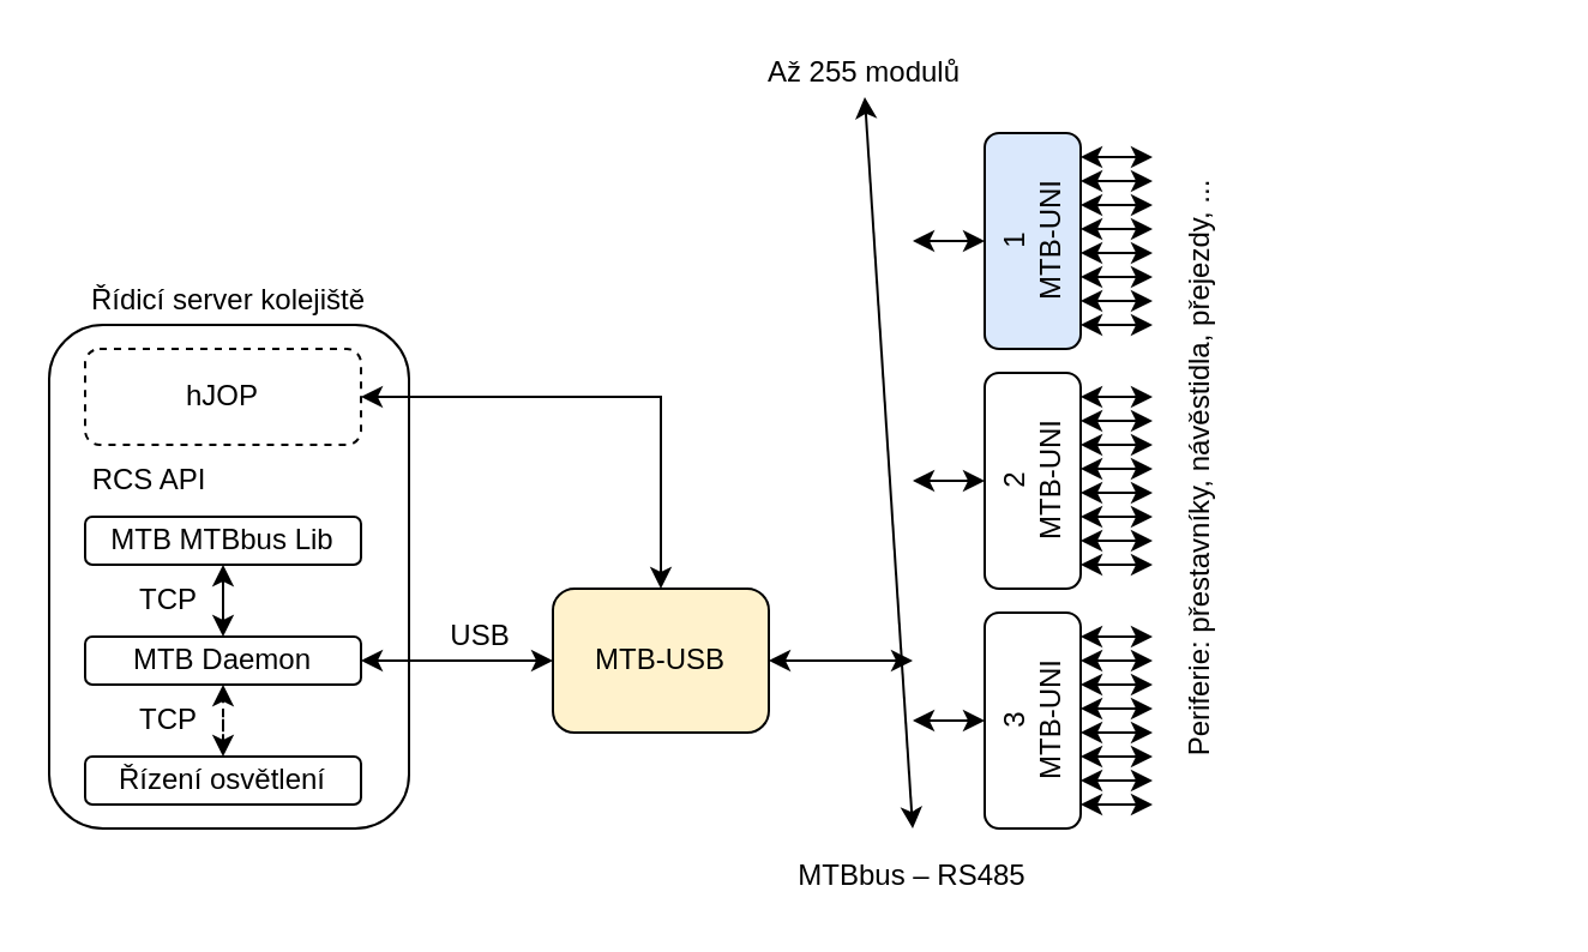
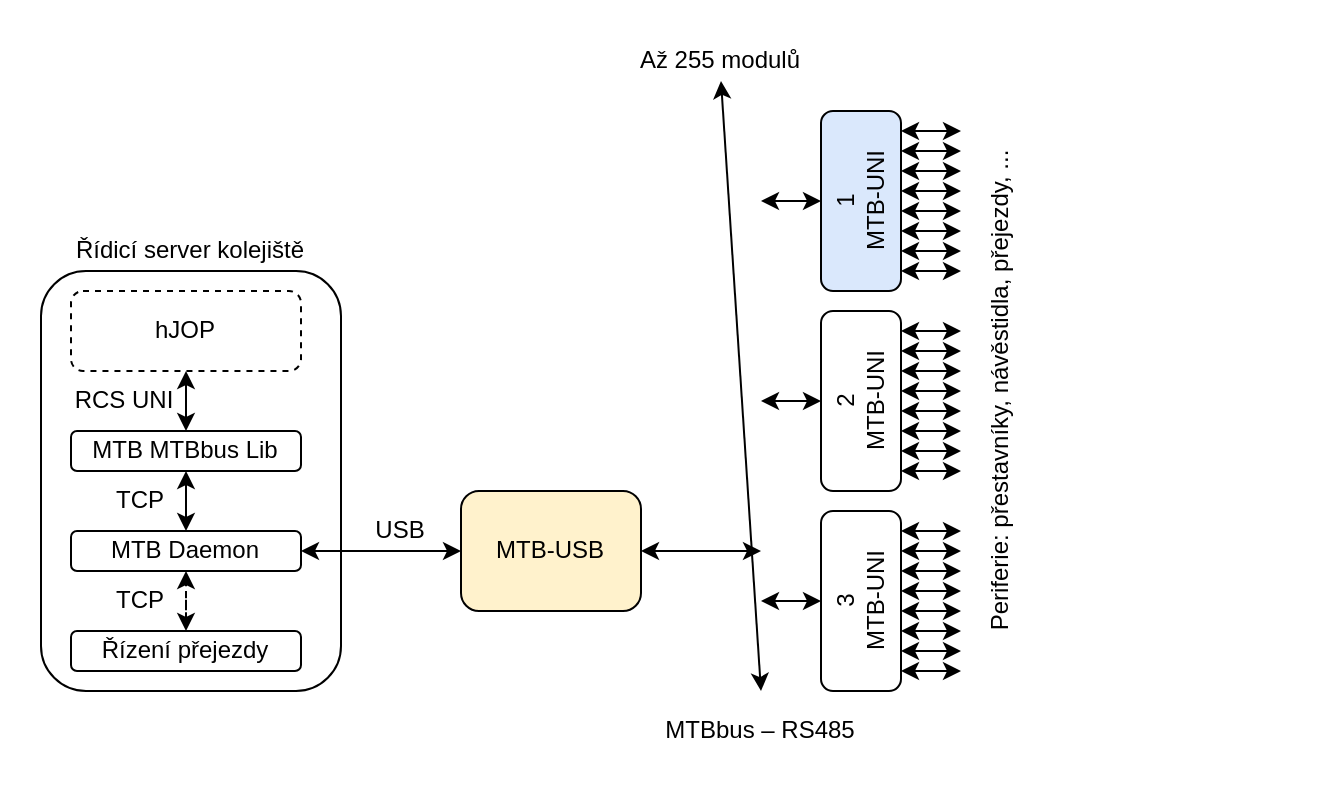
  <mxCell id="0" />
  <mxCell id="1" parent="0" />
  <mxCell id="2" value="" style="rounded=1;whiteSpace=wrap;html=1;" parent="1" vertex="1"><mxGeometry x="20" y="135" width="150" height="210" as="geometry" /></mxCell>
  <mxCell id="3" style="edgeStyle=orthogonalEdgeStyle;rounded=0;orthogonalLoop=1;jettySize=auto;html=1;startArrow=classic;startFill=1;" parent="1" source="4" edge="1"><mxGeometry relative="1" as="geometry"><mxPoint x="380" y="275" as="targetPoint" /></mxGeometry></mxCell>
  <mxCell id="4" value="MTB-USB" style="rounded=1;whiteSpace=wrap;html=1;fillColor=#fff2cc;" parent="1" vertex="1"><mxGeometry x="230" y="245" width="90" height="60" as="geometry" /></mxCell>
  <mxCell id="5" value="" style="endArrow=classic;startArrow=classic;html=1;entryX=0.5;entryY=1;entryDx=0;entryDy=0;" parent="1" target="8" edge="1"><mxGeometry width="50" height="50" relative="1" as="geometry"><mxPoint x="380" y="345" as="sourcePoint" /><mxPoint x="375" y="75" as="targetPoint" /></mxGeometry></mxCell>
  <mxCell id="6" value="MTBbus – RS485" style="text;html=1;align=center;verticalAlign=middle;whiteSpace=wrap;rounded=0;" parent="1" vertex="1"><mxGeometry x="320" y="355" width="120" height="20" as="geometry" /></mxCell>
  <mxCell id="7" value="&lt;div align=&quot;center&quot;&gt;Periferie: přestavníky, návěstidla, přejezdy, ...&lt;/div&gt;" style="text;html=1;align=center;verticalAlign=middle;whiteSpace=wrap;rounded=0;rotation=-90;" parent="1" vertex="1"><mxGeometry x="360" y="185" width="280" height="20" as="geometry" /></mxCell>
  <mxCell id="8" value="Až 255 modulů" style="text;html=1;align=center;verticalAlign=middle;whiteSpace=wrap;rounded=0;" parent="1" vertex="1"><mxGeometry x="300" y="20" width="120" height="20" as="geometry" /></mxCell>
  <mxCell id="9" value="USB" style="text;html=1;align=center;verticalAlign=middle;whiteSpace=wrap;rounded=0;" parent="1" vertex="1"><mxGeometry x="180" y="255" width="40" height="20" as="geometry" /></mxCell>
- <mxCell id="10" style="edgeStyle=orthogonalEdgeStyle;rounded=0;orthogonalLoop=1;jettySize=auto;html=1;startArrow=classic;startFill=1;" parent="1" source="11" target="4" edge="1"><mxGeometry relative="1" as="geometry" /></mxCell>
+ <mxCell id="10" style="edgeStyle=orthogonalEdgeStyle;rounded=0;orthogonalLoop=1;jettySize=auto;html=1;startArrow=classic;startFill=1;" parent="1" source="11" target="13" edge="1"><mxGeometry relative="1" as="geometry" /></mxCell>
  <mxCell id="11" value="hJOP" style="rounded=1;whiteSpace=wrap;html=1;dashed=1;" parent="1" vertex="1"><mxGeometry x="35" y="145" width="115" height="40" as="geometry" /></mxCell>
  <mxCell id="12" style="edgeStyle=orthogonalEdgeStyle;rounded=0;orthogonalLoop=1;jettySize=auto;html=1;entryX=0.5;entryY=0;entryDx=0;entryDy=0;startArrow=classic;startFill=1;" parent="1" source="13" target="15" edge="1"><mxGeometry relative="1" as="geometry" /></mxCell>
  <mxCell id="13" value="MTB MTBbus Lib" style="rounded=1;whiteSpace=wrap;html=1;" parent="1" vertex="1"><mxGeometry x="35" y="215" width="115" height="20" as="geometry" /></mxCell>
  <mxCell id="14" style="edgeStyle=orthogonalEdgeStyle;rounded=0;orthogonalLoop=1;jettySize=auto;html=1;startArrow=classic;startFill=1;" parent="1" edge="1"><mxGeometry relative="1" as="geometry"><mxPoint x="230" y="275" as="targetPoint" /><mxPoint x="150" y="275" as="sourcePoint" /></mxGeometry></mxCell>
  <mxCell id="15" value="MTB Daemon" style="rounded=1;whiteSpace=wrap;html=1;" parent="1" vertex="1"><mxGeometry x="35" y="265" width="115" height="20" as="geometry" /></mxCell>
- <mxCell id="16" value="RCS API" style="text;html=1;strokeColor=none;fillColor=none;align=center;verticalAlign=middle;whiteSpace=wrap;rounded=0;" parent="1" vertex="1"><mxGeometry x="32" y="190" width="60" height="20" as="geometry" /></mxCell>
+ <mxCell id="16" value="RCS UNI" style="text;html=1;strokeColor=none;fillColor=none;align=center;verticalAlign=middle;whiteSpace=wrap;rounded=0;" parent="1" vertex="1"><mxGeometry x="32" y="190" width="60" height="20" as="geometry" /></mxCell>
  <mxCell id="17" value="TCP" style="text;html=1;strokeColor=none;fillColor=none;align=center;verticalAlign=middle;whiteSpace=wrap;rounded=0;" parent="1" vertex="1"><mxGeometry x="50" y="240" width="40" height="20" as="geometry" /></mxCell>
  <mxCell id="18" value="Řídicí server kolejiště" style="text;html=1;strokeColor=none;fillColor=none;align=center;verticalAlign=middle;whiteSpace=wrap;rounded=0;" parent="1" vertex="1"><mxGeometry x="30" y="115" width="130" height="20" as="geometry" /></mxCell>
  <mxCell id="19" value="" style="group;rotation=-90;" parent="1" vertex="1" connectable="0"><mxGeometry x="380" y="55" width="90" height="90" as="geometry" /></mxCell>
  <mxCell id="20" style="edgeStyle=orthogonalEdgeStyle;rounded=0;orthogonalLoop=1;jettySize=auto;html=1;startArrow=classic;startFill=1;" parent="19" source="21" edge="1"><mxGeometry relative="1" as="geometry"><mxPoint y="45" as="targetPoint" /></mxGeometry></mxCell>
  <mxCell id="21" value="&lt;div&gt;1&lt;br&gt;MTB-UNI&lt;/div&gt;" style="rounded=1;whiteSpace=wrap;html=1;rotation=-90;fillColor=#dae8fc;" parent="19" vertex="1"><mxGeometry x="5" y="25" width="90" height="40" as="geometry" /></mxCell>
  <mxCell id="22" style="edgeStyle=orthogonalEdgeStyle;rounded=0;orthogonalLoop=1;jettySize=auto;html=1;startArrow=classic;startFill=1;" parent="19" edge="1"><mxGeometry relative="1" as="geometry"><mxPoint x="100" y="70" as="targetPoint" /><mxPoint x="70" y="70" as="sourcePoint" /><Array as="points"><mxPoint x="90" y="70" /><mxPoint x="90" y="70" /></Array></mxGeometry></mxCell>
  <mxCell id="23" style="edgeStyle=orthogonalEdgeStyle;rounded=0;orthogonalLoop=1;jettySize=auto;html=1;startArrow=classic;startFill=1;" parent="19" edge="1"><mxGeometry relative="1" as="geometry"><mxPoint x="100" y="60" as="targetPoint" /><mxPoint x="70" y="60" as="sourcePoint" /><Array as="points"><mxPoint x="90" y="60" /><mxPoint x="90" y="60" /></Array></mxGeometry></mxCell>
  <mxCell id="24" style="edgeStyle=orthogonalEdgeStyle;rounded=0;orthogonalLoop=1;jettySize=auto;html=1;startArrow=classic;startFill=1;" parent="19" edge="1"><mxGeometry relative="1" as="geometry"><mxPoint x="100" y="50" as="targetPoint" /><mxPoint x="70" y="50" as="sourcePoint" /><Array as="points"><mxPoint x="90" y="50" /><mxPoint x="90" y="50" /></Array></mxGeometry></mxCell>
  <mxCell id="25" style="edgeStyle=orthogonalEdgeStyle;rounded=0;orthogonalLoop=1;jettySize=auto;html=1;startArrow=classic;startFill=1;" parent="19" edge="1"><mxGeometry relative="1" as="geometry"><mxPoint x="100" y="40" as="targetPoint" /><mxPoint x="70" y="40" as="sourcePoint" /><Array as="points"><mxPoint x="80" y="40" /><mxPoint x="80" y="40" /></Array></mxGeometry></mxCell>
  <mxCell id="26" style="edgeStyle=orthogonalEdgeStyle;rounded=0;orthogonalLoop=1;jettySize=auto;html=1;startArrow=classic;startFill=1;" parent="19" edge="1"><mxGeometry relative="1" as="geometry"><mxPoint x="100" y="30" as="targetPoint" /><mxPoint x="70" y="30" as="sourcePoint" /><Array as="points"><mxPoint x="90" y="30" /><mxPoint x="90" y="30" /></Array></mxGeometry></mxCell>
  <mxCell id="27" style="edgeStyle=orthogonalEdgeStyle;rounded=0;orthogonalLoop=1;jettySize=auto;html=1;startArrow=classic;startFill=1;" parent="19" edge="1"><mxGeometry relative="1" as="geometry"><mxPoint x="100" y="20" as="targetPoint" /><mxPoint x="70" y="20" as="sourcePoint" /><Array as="points"><mxPoint x="90" y="20" /><mxPoint x="90" y="20" /></Array></mxGeometry></mxCell>
  <mxCell id="28" style="edgeStyle=orthogonalEdgeStyle;rounded=0;orthogonalLoop=1;jettySize=auto;html=1;startArrow=classic;startFill=1;" parent="19" edge="1"><mxGeometry relative="1" as="geometry"><mxPoint x="100" y="10" as="targetPoint" /><mxPoint x="70" y="10" as="sourcePoint" /><Array as="points"><mxPoint x="90" y="10" /><mxPoint x="90" y="10" /></Array></mxGeometry></mxCell>
  <mxCell id="29" style="edgeStyle=orthogonalEdgeStyle;rounded=0;orthogonalLoop=1;jettySize=auto;html=1;startArrow=classic;startFill=1;" parent="19" edge="1"><mxGeometry relative="1" as="geometry"><mxPoint x="100" y="80" as="targetPoint" /><mxPoint x="70" y="80" as="sourcePoint" /><Array as="points"><mxPoint x="90" y="80" /><mxPoint x="90" y="80" /></Array></mxGeometry></mxCell>
  <mxCell id="30" value="" style="group;rotation=-90;" parent="1" vertex="1" connectable="0"><mxGeometry x="380" y="155" width="90" height="90" as="geometry" /></mxCell>
  <mxCell id="31" style="edgeStyle=orthogonalEdgeStyle;rounded=0;orthogonalLoop=1;jettySize=auto;html=1;startArrow=classic;startFill=1;" parent="30" source="32" edge="1"><mxGeometry relative="1" as="geometry"><mxPoint y="45" as="targetPoint" /></mxGeometry></mxCell>
  <mxCell id="32" value="&lt;div&gt;2&lt;br&gt;MTB-UNI&lt;/div&gt;" style="rounded=1;whiteSpace=wrap;html=1;rotation=-90;" parent="30" vertex="1"><mxGeometry x="5" y="25" width="90" height="40" as="geometry" /></mxCell>
  <mxCell id="33" style="edgeStyle=orthogonalEdgeStyle;rounded=0;orthogonalLoop=1;jettySize=auto;html=1;startArrow=classic;startFill=1;" parent="30" edge="1"><mxGeometry relative="1" as="geometry"><mxPoint x="100" y="70" as="targetPoint" /><mxPoint x="70" y="70" as="sourcePoint" /><Array as="points"><mxPoint x="90" y="70" /><mxPoint x="90" y="70" /></Array></mxGeometry></mxCell>
  <mxCell id="34" style="edgeStyle=orthogonalEdgeStyle;rounded=0;orthogonalLoop=1;jettySize=auto;html=1;startArrow=classic;startFill=1;" parent="30" edge="1"><mxGeometry relative="1" as="geometry"><mxPoint x="100" y="60" as="targetPoint" /><mxPoint x="70" y="60" as="sourcePoint" /><Array as="points"><mxPoint x="90" y="60" /><mxPoint x="90" y="60" /></Array></mxGeometry></mxCell>
  <mxCell id="35" style="edgeStyle=orthogonalEdgeStyle;rounded=0;orthogonalLoop=1;jettySize=auto;html=1;startArrow=classic;startFill=1;" parent="30" edge="1"><mxGeometry relative="1" as="geometry"><mxPoint x="100" y="50" as="targetPoint" /><mxPoint x="70" y="50" as="sourcePoint" /><Array as="points"><mxPoint x="90" y="50" /><mxPoint x="90" y="50" /></Array></mxGeometry></mxCell>
  <mxCell id="36" style="edgeStyle=orthogonalEdgeStyle;rounded=0;orthogonalLoop=1;jettySize=auto;html=1;startArrow=classic;startFill=1;" parent="30" edge="1"><mxGeometry relative="1" as="geometry"><mxPoint x="100" y="40" as="targetPoint" /><mxPoint x="70" y="40" as="sourcePoint" /><Array as="points"><mxPoint x="80" y="40" /><mxPoint x="80" y="40" /></Array></mxGeometry></mxCell>
  <mxCell id="37" style="edgeStyle=orthogonalEdgeStyle;rounded=0;orthogonalLoop=1;jettySize=auto;html=1;startArrow=classic;startFill=1;" parent="30" edge="1"><mxGeometry relative="1" as="geometry"><mxPoint x="100" y="30" as="targetPoint" /><mxPoint x="70" y="30" as="sourcePoint" /><Array as="points"><mxPoint x="90" y="30" /><mxPoint x="90" y="30" /></Array></mxGeometry></mxCell>
  <mxCell id="38" style="edgeStyle=orthogonalEdgeStyle;rounded=0;orthogonalLoop=1;jettySize=auto;html=1;startArrow=classic;startFill=1;" parent="30" edge="1"><mxGeometry relative="1" as="geometry"><mxPoint x="100" y="20" as="targetPoint" /><mxPoint x="70" y="20" as="sourcePoint" /><Array as="points"><mxPoint x="90" y="20" /><mxPoint x="90" y="20" /></Array></mxGeometry></mxCell>
  <mxCell id="39" style="edgeStyle=orthogonalEdgeStyle;rounded=0;orthogonalLoop=1;jettySize=auto;html=1;startArrow=classic;startFill=1;" parent="30" edge="1"><mxGeometry relative="1" as="geometry"><mxPoint x="100" y="10" as="targetPoint" /><mxPoint x="70" y="10" as="sourcePoint" /><Array as="points"><mxPoint x="90" y="10" /><mxPoint x="90" y="10" /></Array></mxGeometry></mxCell>
  <mxCell id="40" style="edgeStyle=orthogonalEdgeStyle;rounded=0;orthogonalLoop=1;jettySize=auto;html=1;startArrow=classic;startFill=1;" parent="30" edge="1"><mxGeometry relative="1" as="geometry"><mxPoint x="100" y="80" as="targetPoint" /><mxPoint x="70" y="80" as="sourcePoint" /><Array as="points"><mxPoint x="90" y="80" /><mxPoint x="90" y="80" /></Array></mxGeometry></mxCell>
  <mxCell id="41" value="" style="group;rotation=-90;" parent="1" vertex="1" connectable="0"><mxGeometry x="380" y="255" width="90" height="90" as="geometry" /></mxCell>
  <mxCell id="42" style="edgeStyle=orthogonalEdgeStyle;rounded=0;orthogonalLoop=1;jettySize=auto;html=1;startArrow=classic;startFill=1;" parent="41" source="43" edge="1"><mxGeometry relative="1" as="geometry"><mxPoint y="45" as="targetPoint" /></mxGeometry></mxCell>
  <mxCell id="43" value="3&lt;br&gt;MTB-UNI" style="rounded=1;whiteSpace=wrap;html=1;rotation=-90;" parent="41" vertex="1"><mxGeometry x="5" y="25" width="90" height="40" as="geometry" /></mxCell>
  <mxCell id="44" style="edgeStyle=orthogonalEdgeStyle;rounded=0;orthogonalLoop=1;jettySize=auto;html=1;startArrow=classic;startFill=1;" parent="41" edge="1"><mxGeometry relative="1" as="geometry"><mxPoint x="100" y="70" as="targetPoint" /><mxPoint x="70" y="70" as="sourcePoint" /><Array as="points"><mxPoint x="90" y="70" /><mxPoint x="90" y="70" /></Array></mxGeometry></mxCell>
  <mxCell id="45" style="edgeStyle=orthogonalEdgeStyle;rounded=0;orthogonalLoop=1;jettySize=auto;html=1;startArrow=classic;startFill=1;" parent="41" edge="1"><mxGeometry relative="1" as="geometry"><mxPoint x="100" y="60" as="targetPoint" /><mxPoint x="70" y="60" as="sourcePoint" /><Array as="points"><mxPoint x="90" y="60" /><mxPoint x="90" y="60" /></Array></mxGeometry></mxCell>
  <mxCell id="46" style="edgeStyle=orthogonalEdgeStyle;rounded=0;orthogonalLoop=1;jettySize=auto;html=1;startArrow=classic;startFill=1;" parent="41" edge="1"><mxGeometry relative="1" as="geometry"><mxPoint x="100" y="50" as="targetPoint" /><mxPoint x="70" y="50" as="sourcePoint" /><Array as="points"><mxPoint x="90" y="50" /><mxPoint x="90" y="50" /></Array></mxGeometry></mxCell>
  <mxCell id="47" style="edgeStyle=orthogonalEdgeStyle;rounded=0;orthogonalLoop=1;jettySize=auto;html=1;startArrow=classic;startFill=1;" parent="41" edge="1"><mxGeometry relative="1" as="geometry"><mxPoint x="100" y="40" as="targetPoint" /><mxPoint x="70" y="40" as="sourcePoint" /><Array as="points"><mxPoint x="80" y="40" /><mxPoint x="80" y="40" /></Array></mxGeometry></mxCell>
  <mxCell id="48" style="edgeStyle=orthogonalEdgeStyle;rounded=0;orthogonalLoop=1;jettySize=auto;html=1;startArrow=classic;startFill=1;" parent="41" edge="1"><mxGeometry relative="1" as="geometry"><mxPoint x="100" y="30" as="targetPoint" /><mxPoint x="70" y="30" as="sourcePoint" /><Array as="points"><mxPoint x="90" y="30" /><mxPoint x="90" y="30" /></Array></mxGeometry></mxCell>
  <mxCell id="49" style="edgeStyle=orthogonalEdgeStyle;rounded=0;orthogonalLoop=1;jettySize=auto;html=1;startArrow=classic;startFill=1;" parent="41" edge="1"><mxGeometry relative="1" as="geometry"><mxPoint x="100" y="20" as="targetPoint" /><mxPoint x="70" y="20" as="sourcePoint" /><Array as="points"><mxPoint x="90" y="20" /><mxPoint x="90" y="20" /></Array></mxGeometry></mxCell>
  <mxCell id="50" style="edgeStyle=orthogonalEdgeStyle;rounded=0;orthogonalLoop=1;jettySize=auto;html=1;startArrow=classic;startFill=1;" parent="41" edge="1"><mxGeometry relative="1" as="geometry"><mxPoint x="100" y="10" as="targetPoint" /><mxPoint x="70" y="10" as="sourcePoint" /><Array as="points"><mxPoint x="90" y="10" /><mxPoint x="90" y="10" /></Array></mxGeometry></mxCell>
  <mxCell id="51" style="edgeStyle=orthogonalEdgeStyle;rounded=0;orthogonalLoop=1;jettySize=auto;html=1;startArrow=classic;startFill=1;" parent="41" edge="1"><mxGeometry relative="1" as="geometry"><mxPoint x="100" y="80" as="targetPoint" /><mxPoint x="70" y="80" as="sourcePoint" /><Array as="points"><mxPoint x="90" y="80" /><mxPoint x="90" y="80" /></Array></mxGeometry></mxCell>
  <mxCell id="52" style="edgeStyle=orthogonalEdgeStyle;rounded=0;orthogonalLoop=1;jettySize=auto;html=1;entryX=0.5;entryY=1;entryDx=0;entryDy=0;startArrow=classic;startFill=1;dashed=1;" edge="1" parent="1" source="53" target="15"><mxGeometry relative="1" as="geometry" /></mxCell>
- <mxCell id="53" value="Řízení osvětlení" style="rounded=1;whiteSpace=wrap;html=1;" vertex="1" parent="1"><mxGeometry x="35" y="315" width="115" height="20" as="geometry" /></mxCell>
+ <mxCell id="53" value="Řízení přejezdy" style="rounded=1;whiteSpace=wrap;html=1;" vertex="1" parent="1"><mxGeometry x="35" y="315" width="115" height="20" as="geometry" /></mxCell>
  <mxCell id="54" value="TCP" style="text;html=1;strokeColor=none;fillColor=none;align=center;verticalAlign=middle;whiteSpace=wrap;rounded=0;" vertex="1" parent="1"><mxGeometry x="50" y="290" width="40" height="20" as="geometry" /></mxCell>
